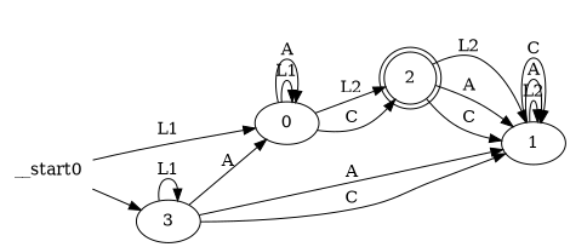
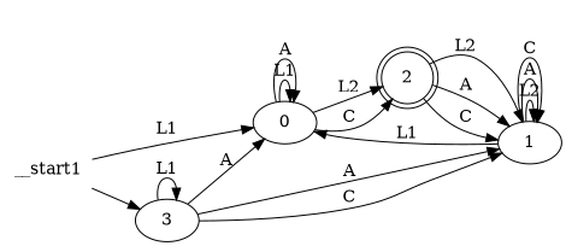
  digraph {
    rankdir=LR
    n1 [label=0]
    n2 [label=2 shape=doublecircle]
    n3 [label=1]
    n4 [label=3]
-   __start0 [shape=none]
+   __start0 [shape=none label=__start1]
    n1 -> n1 [label=L1]
    n1 -> n1 [label=A]
    n1 -> n2 [label=L2]
    n1 -> n2 [label=C]
    n2 -> n3 [label=L2]
    n2 -> n3 [label=A]
    n2 -> n3 [label=C]
+   n3 -> n1 [label=L1]
    n3 -> n3 [label=L2]
    n3 -> n3 [label=A]
    n3 -> n3 [label=C]
    n4 -> n1 [label=A]
    n4 -> n3 [label=A]
    n4 -> n3 [label=C]
    n4 -> n4 [label=L1]
    __start0 -> n1 [label=L1]
    __start0 -> n4
  }
